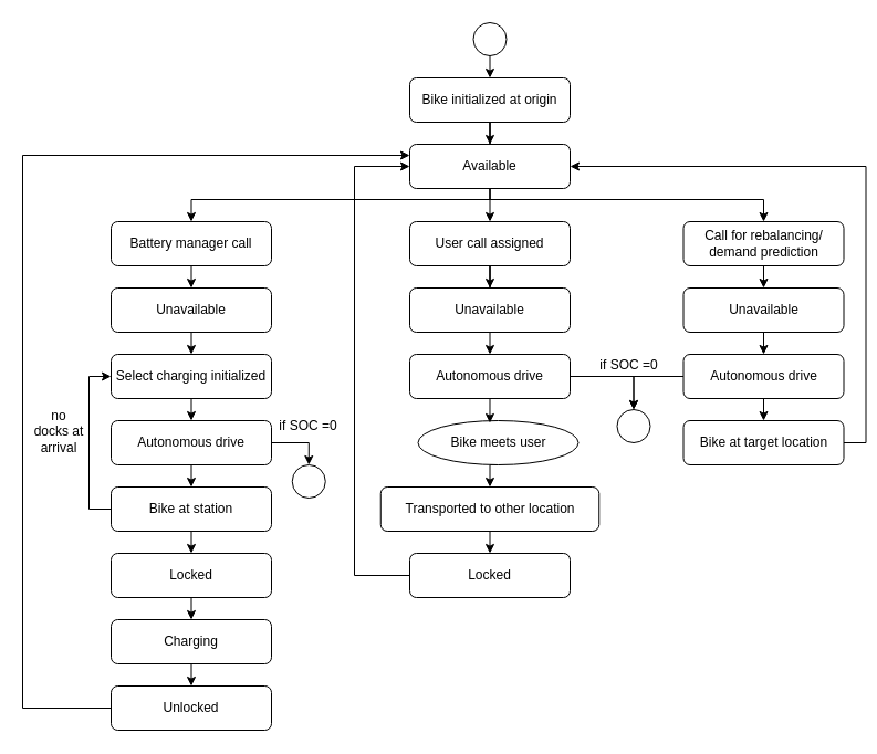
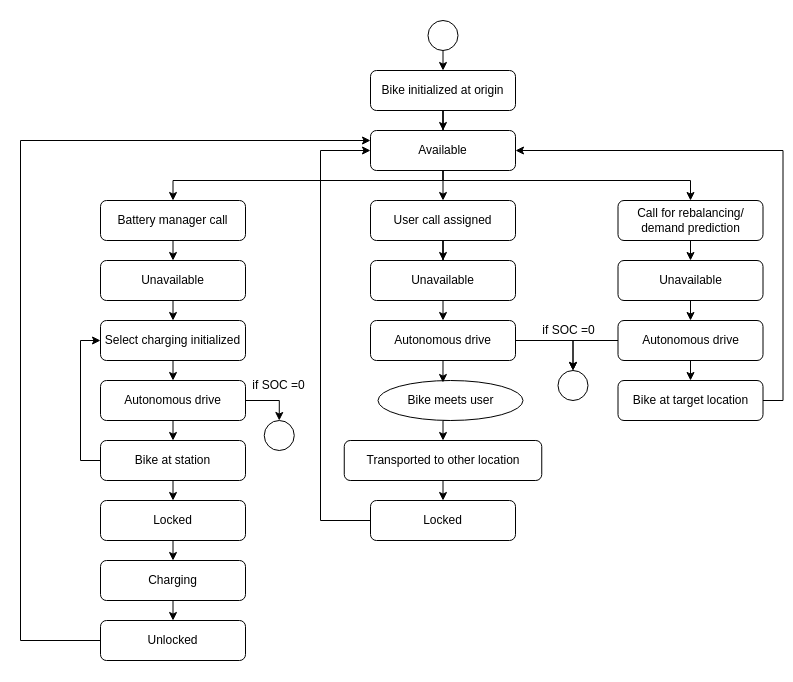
  <mxCell id="0" />
  <mxCell id="1" parent="0" />
  <mxCell id="2" style="edgeStyle=orthogonalEdgeStyle;rounded=0;orthogonalLoop=1;jettySize=auto;html=1;exitX=0.5;exitY=1;exitDx=0;exitDy=0;" parent="1" source="3" target="9" edge="1"><mxGeometry relative="1" as="geometry" /></mxCell>
  <mxCell id="3" value="Bike initialized at origin " style="rounded=1;whiteSpace=wrap;html=1;fontSize=12;glass=0;strokeWidth=1;shadow=0;" parent="1" vertex="1"><mxGeometry x="370" y="70" width="145" height="40" as="geometry" /></mxCell>
  <mxCell id="4" style="edgeStyle=orthogonalEdgeStyle;rounded=0;orthogonalLoop=1;jettySize=auto;html=1;exitX=0.5;exitY=1;exitDx=0;exitDy=0;entryX=0.5;entryY=0;entryDx=0;entryDy=0;" parent="1" source="5" target="3" edge="1"><mxGeometry relative="1" as="geometry" /></mxCell>
  <mxCell id="5" value="" style="ellipse;whiteSpace=wrap;html=1;aspect=fixed;" parent="1" vertex="1"><mxGeometry x="427.5" y="20" width="30" height="30" as="geometry" /></mxCell>
  <mxCell id="6" style="edgeStyle=orthogonalEdgeStyle;rounded=0;orthogonalLoop=1;jettySize=auto;html=1;exitX=0.5;exitY=1;exitDx=0;exitDy=0;entryX=0.5;entryY=0;entryDx=0;entryDy=0;" parent="1" source="9" target="11" edge="1"><mxGeometry relative="1" as="geometry" /></mxCell>
  <mxCell id="7" style="edgeStyle=orthogonalEdgeStyle;rounded=0;orthogonalLoop=1;jettySize=auto;html=1;exitX=0.5;exitY=1;exitDx=0;exitDy=0;entryX=0.5;entryY=0;entryDx=0;entryDy=0;" edge="1" parent="1" source="9" target="33"><mxGeometry relative="1" as="geometry"><Array as="points"><mxPoint x="173" y="180" /></Array></mxGeometry></mxCell>
  <mxCell id="8" style="edgeStyle=orthogonalEdgeStyle;rounded=0;orthogonalLoop=1;jettySize=auto;html=1;exitX=0.5;exitY=1;exitDx=0;exitDy=0;entryX=0.5;entryY=0;entryDx=0;entryDy=0;" edge="1" parent="1" source="9" target="24"><mxGeometry relative="1" as="geometry"><Array as="points"><mxPoint x="442.5" y="180" /><mxPoint x="690.5" y="180" /></Array></mxGeometry></mxCell>
  <mxCell id="9" value="Available" style="rounded=1;whiteSpace=wrap;html=1;fontSize=12;glass=0;strokeWidth=1;shadow=0;" parent="1" vertex="1"><mxGeometry x="370" y="130" width="145" height="40" as="geometry" /></mxCell>
  <mxCell id="10" style="edgeStyle=orthogonalEdgeStyle;rounded=0;orthogonalLoop=1;jettySize=auto;html=1;entryX=0.5;entryY=0;entryDx=0;entryDy=0;" parent="1" source="11" target="13" edge="1"><mxGeometry relative="1" as="geometry" /></mxCell>
  <mxCell id="11" value="User call assigned" style="rounded=1;whiteSpace=wrap;html=1;fontSize=12;glass=0;strokeWidth=1;shadow=0;" parent="1" vertex="1"><mxGeometry x="370" y="200" width="145" height="40" as="geometry" /></mxCell>
  <mxCell id="12" style="edgeStyle=orthogonalEdgeStyle;rounded=0;orthogonalLoop=1;jettySize=auto;html=1;exitX=0.5;exitY=1;exitDx=0;exitDy=0;entryX=0.5;entryY=0;entryDx=0;entryDy=0;" edge="1" parent="1" source="13" target="22"><mxGeometry relative="1" as="geometry" /></mxCell>
  <mxCell id="13" value="Unavailable" style="rounded=1;whiteSpace=wrap;html=1;fontSize=12;glass=0;strokeWidth=1;shadow=0;" parent="1" vertex="1"><mxGeometry x="370" y="260" width="145" height="40" as="geometry" /></mxCell>
  <mxCell id="14" style="edgeStyle=orthogonalEdgeStyle;rounded=0;orthogonalLoop=1;jettySize=auto;html=1;exitX=0;exitY=0.5;exitDx=0;exitDy=0;entryX=0;entryY=0.5;entryDx=0;entryDy=0;" parent="1" source="15" target="9" edge="1"><mxGeometry relative="1" as="geometry"><Array as="points"><mxPoint x="320" y="520" /><mxPoint x="320" y="150" /></Array></mxGeometry></mxCell>
  <mxCell id="15" value="Locked" style="rounded=1;whiteSpace=wrap;html=1;fontSize=12;glass=0;strokeWidth=1;shadow=0;" parent="1" vertex="1"><mxGeometry x="370" y="500" width="145" height="40" as="geometry" /></mxCell>
  <mxCell id="16" style="edgeStyle=orthogonalEdgeStyle;rounded=0;orthogonalLoop=1;jettySize=auto;html=1;exitX=0.5;exitY=1;exitDx=0;exitDy=0;entryX=0.5;entryY=0;entryDx=0;entryDy=0;" edge="1" parent="1" target="15"><mxGeometry relative="1" as="geometry"><mxPoint x="442.5" y="480" as="sourcePoint" /></mxGeometry></mxCell>
  <mxCell id="17" value="Transported to other location" style="rounded=1;whiteSpace=wrap;html=1;fontSize=12;glass=0;strokeWidth=1;shadow=0;" vertex="1" parent="1"><mxGeometry x="343.75" y="440" width="197.5" height="40" as="geometry" /></mxCell>
  <mxCell id="18" style="edgeStyle=orthogonalEdgeStyle;rounded=0;orthogonalLoop=1;jettySize=auto;html=1;exitX=0.5;exitY=1;exitDx=0;exitDy=0;entryX=0.5;entryY=0;entryDx=0;entryDy=0;" edge="1" parent="1" source="19"><mxGeometry relative="1" as="geometry"><mxPoint x="442.5" y="440" as="targetPoint" /></mxGeometry></mxCell>
  <mxCell id="19" value="Bike meets user" style="ellipse;whiteSpace=wrap;html=1;fontSize=12;glass=0;strokeWidth=1;shadow=0;" vertex="1" parent="1"><mxGeometry x="377.5" y="380" width="145" height="40" as="geometry" /></mxCell>
  <mxCell id="20" style="edgeStyle=orthogonalEdgeStyle;rounded=0;orthogonalLoop=1;jettySize=auto;html=1;exitX=0.5;exitY=1;exitDx=0;exitDy=0;entryX=0.448;entryY=0.05;entryDx=0;entryDy=0;entryPerimeter=0;" edge="1" parent="1" source="22" target="19"><mxGeometry relative="1" as="geometry" /></mxCell>
  <mxCell id="21" style="edgeStyle=orthogonalEdgeStyle;rounded=0;orthogonalLoop=1;jettySize=auto;html=1;exitX=1;exitY=0.5;exitDx=0;exitDy=0;entryX=0.5;entryY=0;entryDx=0;entryDy=0;" edge="1" parent="1" source="22" target="51"><mxGeometry relative="1" as="geometry" /></mxCell>
  <mxCell id="22" value="Autonomous drive" style="rounded=1;whiteSpace=wrap;html=1;fontSize=12;glass=0;strokeWidth=1;shadow=0;" vertex="1" parent="1"><mxGeometry x="370" y="320" width="145" height="40" as="geometry" /></mxCell>
  <mxCell id="23" style="edgeStyle=orthogonalEdgeStyle;rounded=0;orthogonalLoop=1;jettySize=auto;html=1;exitX=0.5;exitY=1;exitDx=0;exitDy=0;entryX=0.5;entryY=0;entryDx=0;entryDy=0;" edge="1" parent="1" source="24" target="26"><mxGeometry relative="1" as="geometry" /></mxCell>
  <mxCell id="24" value="Call for rebalancing/ demand prediction" style="rounded=1;whiteSpace=wrap;html=1;fontSize=12;glass=0;strokeWidth=1;shadow=0;" vertex="1" parent="1"><mxGeometry x="617.5" y="200" width="145" height="40" as="geometry" /></mxCell>
  <mxCell id="25" style="edgeStyle=orthogonalEdgeStyle;rounded=0;orthogonalLoop=1;jettySize=auto;html=1;exitX=0.5;exitY=1;exitDx=0;exitDy=0;entryX=0.5;entryY=0;entryDx=0;entryDy=0;" edge="1" parent="1" source="26" target="29"><mxGeometry relative="1" as="geometry" /></mxCell>
  <mxCell id="26" value="Unavailable" style="rounded=1;whiteSpace=wrap;html=1;fontSize=12;glass=0;strokeWidth=1;shadow=0;" vertex="1" parent="1"><mxGeometry x="617.5" y="260" width="145" height="40" as="geometry" /></mxCell>
  <mxCell id="27" style="edgeStyle=orthogonalEdgeStyle;rounded=0;orthogonalLoop=1;jettySize=auto;html=1;exitX=0.5;exitY=1;exitDx=0;exitDy=0;entryX=0.5;entryY=0;entryDx=0;entryDy=0;" edge="1" parent="1" source="29" target="31"><mxGeometry relative="1" as="geometry" /></mxCell>
  <mxCell id="28" style="edgeStyle=orthogonalEdgeStyle;rounded=0;orthogonalLoop=1;jettySize=auto;html=1;exitX=0;exitY=0.5;exitDx=0;exitDy=0;entryX=0.5;entryY=0;entryDx=0;entryDy=0;" edge="1" parent="1" source="29" target="51"><mxGeometry relative="1" as="geometry" /></mxCell>
  <mxCell id="29" value="Autonomous drive" style="rounded=1;whiteSpace=wrap;html=1;fontSize=12;glass=0;strokeWidth=1;shadow=0;" vertex="1" parent="1"><mxGeometry x="617.5" y="320" width="145" height="40" as="geometry" /></mxCell>
  <mxCell id="30" style="edgeStyle=orthogonalEdgeStyle;rounded=0;orthogonalLoop=1;jettySize=auto;html=1;exitX=1;exitY=0.5;exitDx=0;exitDy=0;entryX=1;entryY=0.5;entryDx=0;entryDy=0;" edge="1" parent="1" source="31" target="9"><mxGeometry relative="1" as="geometry" /></mxCell>
  <mxCell id="31" value="Bike at target location" style="rounded=1;whiteSpace=wrap;html=1;fontSize=12;glass=0;strokeWidth=1;shadow=0;" vertex="1" parent="1"><mxGeometry x="617.5" y="380" width="145" height="40" as="geometry" /></mxCell>
  <mxCell id="32" style="edgeStyle=orthogonalEdgeStyle;rounded=0;orthogonalLoop=1;jettySize=auto;html=1;exitX=0.5;exitY=1;exitDx=0;exitDy=0;entryX=0.5;entryY=0;entryDx=0;entryDy=0;" edge="1" parent="1" source="33" target="35"><mxGeometry relative="1" as="geometry" /></mxCell>
  <mxCell id="33" value="Battery manager call" style="rounded=1;whiteSpace=wrap;html=1;fontSize=12;glass=0;strokeWidth=1;shadow=0;" vertex="1" parent="1"><mxGeometry x="100" y="200" width="145" height="40" as="geometry" /></mxCell>
  <mxCell id="34" style="edgeStyle=orthogonalEdgeStyle;rounded=0;orthogonalLoop=1;jettySize=auto;html=1;exitX=0.5;exitY=1;exitDx=0;exitDy=0;entryX=0.5;entryY=0;entryDx=0;entryDy=0;" edge="1" parent="1" source="35" target="37"><mxGeometry relative="1" as="geometry" /></mxCell>
  <mxCell id="35" value="Unavailable" style="rounded=1;whiteSpace=wrap;html=1;fontSize=12;glass=0;strokeWidth=1;shadow=0;" vertex="1" parent="1"><mxGeometry x="100" y="260" width="145" height="40" as="geometry" /></mxCell>
  <mxCell id="36" style="edgeStyle=orthogonalEdgeStyle;rounded=0;orthogonalLoop=1;jettySize=auto;html=1;exitX=0.5;exitY=1;exitDx=0;exitDy=0;entryX=0.5;entryY=0;entryDx=0;entryDy=0;" edge="1" parent="1" source="37" target="40"><mxGeometry relative="1" as="geometry" /></mxCell>
  <mxCell id="37" value="Select charging initialized" style="rounded=1;whiteSpace=wrap;html=1;fontSize=12;glass=0;strokeWidth=1;shadow=0;" vertex="1" parent="1"><mxGeometry x="100" y="320" width="145" height="40" as="geometry" /></mxCell>
  <mxCell id="38" style="edgeStyle=orthogonalEdgeStyle;rounded=0;orthogonalLoop=1;jettySize=auto;html=1;exitX=0.5;exitY=1;exitDx=0;exitDy=0;entryX=0.5;entryY=0;entryDx=0;entryDy=0;" edge="1" parent="1" source="40" target="43"><mxGeometry relative="1" as="geometry" /></mxCell>
  <mxCell id="39" style="edgeStyle=orthogonalEdgeStyle;rounded=0;orthogonalLoop=1;jettySize=auto;html=1;exitX=1;exitY=0.5;exitDx=0;exitDy=0;entryX=0.5;entryY=0;entryDx=0;entryDy=0;" edge="1" parent="1" source="40" target="54"><mxGeometry relative="1" as="geometry" /></mxCell>
  <mxCell id="40" value="Autonomous drive" style="rounded=1;whiteSpace=wrap;html=1;fontSize=12;glass=0;strokeWidth=1;shadow=0;" vertex="1" parent="1"><mxGeometry x="100" y="380" width="145" height="40" as="geometry" /></mxCell>
  <mxCell id="41" style="edgeStyle=orthogonalEdgeStyle;rounded=0;orthogonalLoop=1;jettySize=auto;html=1;exitX=0.5;exitY=1;exitDx=0;exitDy=0;entryX=0.5;entryY=0;entryDx=0;entryDy=0;" edge="1" parent="1" source="43" target="45"><mxGeometry relative="1" as="geometry" /></mxCell>
  <mxCell id="42" style="edgeStyle=orthogonalEdgeStyle;rounded=0;orthogonalLoop=1;jettySize=auto;html=1;exitX=0;exitY=0.5;exitDx=0;exitDy=0;entryX=0;entryY=0.5;entryDx=0;entryDy=0;" edge="1" parent="1" source="43" target="37"><mxGeometry relative="1" as="geometry"><Array as="points"><mxPoint x="80" y="460" /><mxPoint x="80" y="340" /></Array></mxGeometry></mxCell>
  <mxCell id="43" value="Bike at station" style="rounded=1;whiteSpace=wrap;html=1;fontSize=12;glass=0;strokeWidth=1;shadow=0;" vertex="1" parent="1"><mxGeometry x="100" y="440" width="145" height="40" as="geometry" /></mxCell>
  <mxCell id="44" style="edgeStyle=orthogonalEdgeStyle;rounded=0;orthogonalLoop=1;jettySize=auto;html=1;exitX=0.5;exitY=1;exitDx=0;exitDy=0;entryX=0.5;entryY=0;entryDx=0;entryDy=0;" edge="1" parent="1" source="45" target="47"><mxGeometry relative="1" as="geometry" /></mxCell>
  <mxCell id="45" value="Locked" style="rounded=1;whiteSpace=wrap;html=1;fontSize=12;glass=0;strokeWidth=1;shadow=0;" vertex="1" parent="1"><mxGeometry x="100" y="500" width="145" height="40" as="geometry" /></mxCell>
  <mxCell id="46" style="edgeStyle=orthogonalEdgeStyle;rounded=0;orthogonalLoop=1;jettySize=auto;html=1;exitX=0.5;exitY=1;exitDx=0;exitDy=0;entryX=0.5;entryY=0;entryDx=0;entryDy=0;" edge="1" parent="1" source="47" target="49"><mxGeometry relative="1" as="geometry" /></mxCell>
  <mxCell id="47" value="Charging" style="rounded=1;whiteSpace=wrap;html=1;fontSize=12;glass=0;strokeWidth=1;shadow=0;" vertex="1" parent="1"><mxGeometry x="100" y="560" width="145" height="40" as="geometry" /></mxCell>
  <mxCell id="48" style="edgeStyle=orthogonalEdgeStyle;rounded=0;orthogonalLoop=1;jettySize=auto;html=1;exitX=0;exitY=0.5;exitDx=0;exitDy=0;entryX=0;entryY=0.25;entryDx=0;entryDy=0;" edge="1" parent="1" source="49" target="9"><mxGeometry relative="1" as="geometry"><Array as="points"><mxPoint x="20" y="640" /><mxPoint x="20" y="140" /></Array></mxGeometry></mxCell>
  <mxCell id="49" value="Unlocked" style="rounded=1;whiteSpace=wrap;html=1;fontSize=12;glass=0;strokeWidth=1;shadow=0;" vertex="1" parent="1"><mxGeometry x="100" y="620" width="145" height="40" as="geometry" /></mxCell>
- <mxCell id="50" value="no docks at arrival" style="text;html=1;strokeColor=none;fillColor=none;align=center;verticalAlign=middle;whiteSpace=wrap;rounded=0;" vertex="1" parent="1"><mxGeometry x="28" y="380" width="50" height="20" as="geometry" /></mxCell>
  <mxCell id="51" value="" style="ellipse;whiteSpace=wrap;html=1;aspect=fixed;" vertex="1" parent="1"><mxGeometry x="557.5" y="370" width="30" height="30" as="geometry" /></mxCell>
  <mxCell id="52" value="if SOC =0" style="text;html=1;strokeColor=none;fillColor=none;align=center;verticalAlign=middle;whiteSpace=wrap;rounded=0;" vertex="1" parent="1"><mxGeometry x="541.25" y="320" width="55" height="20" as="geometry" /></mxCell>
  <mxCell id="53" value="if SOC =0" style="text;html=1;strokeColor=none;fillColor=none;align=center;verticalAlign=middle;whiteSpace=wrap;rounded=0;" vertex="1" parent="1"><mxGeometry x="251.25" y="375" width="55" height="20" as="geometry" /></mxCell>
  <mxCell id="54" value="" style="ellipse;whiteSpace=wrap;html=1;aspect=fixed;" vertex="1" parent="1"><mxGeometry x="263.75" y="420" width="30" height="30" as="geometry" /></mxCell>
